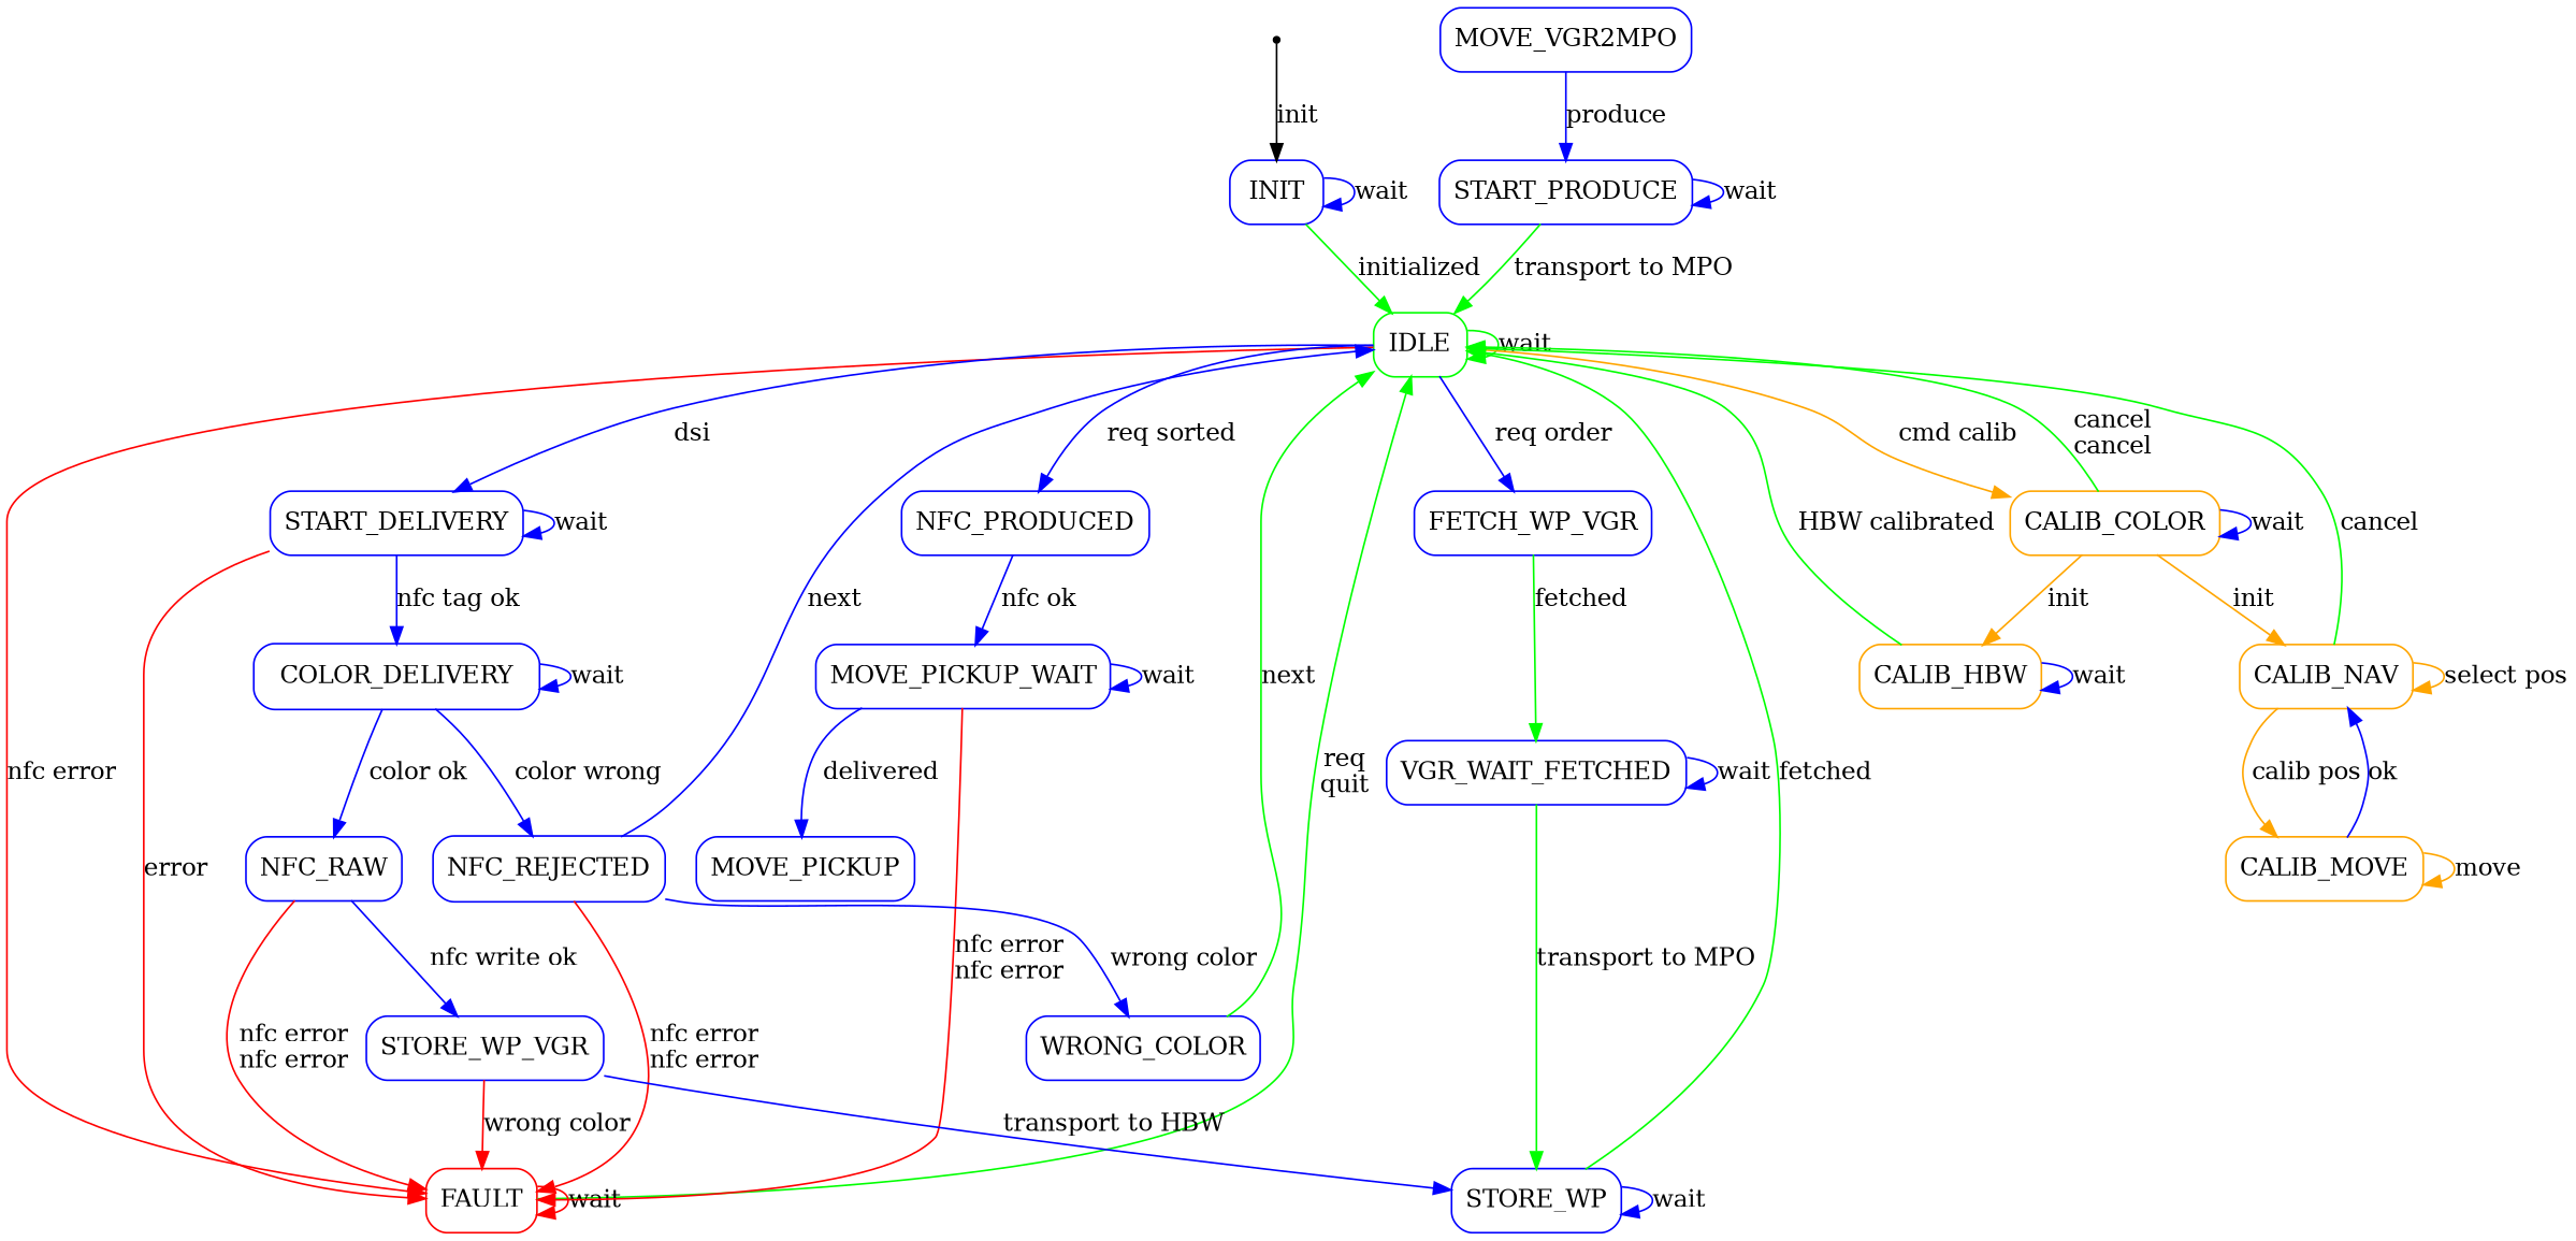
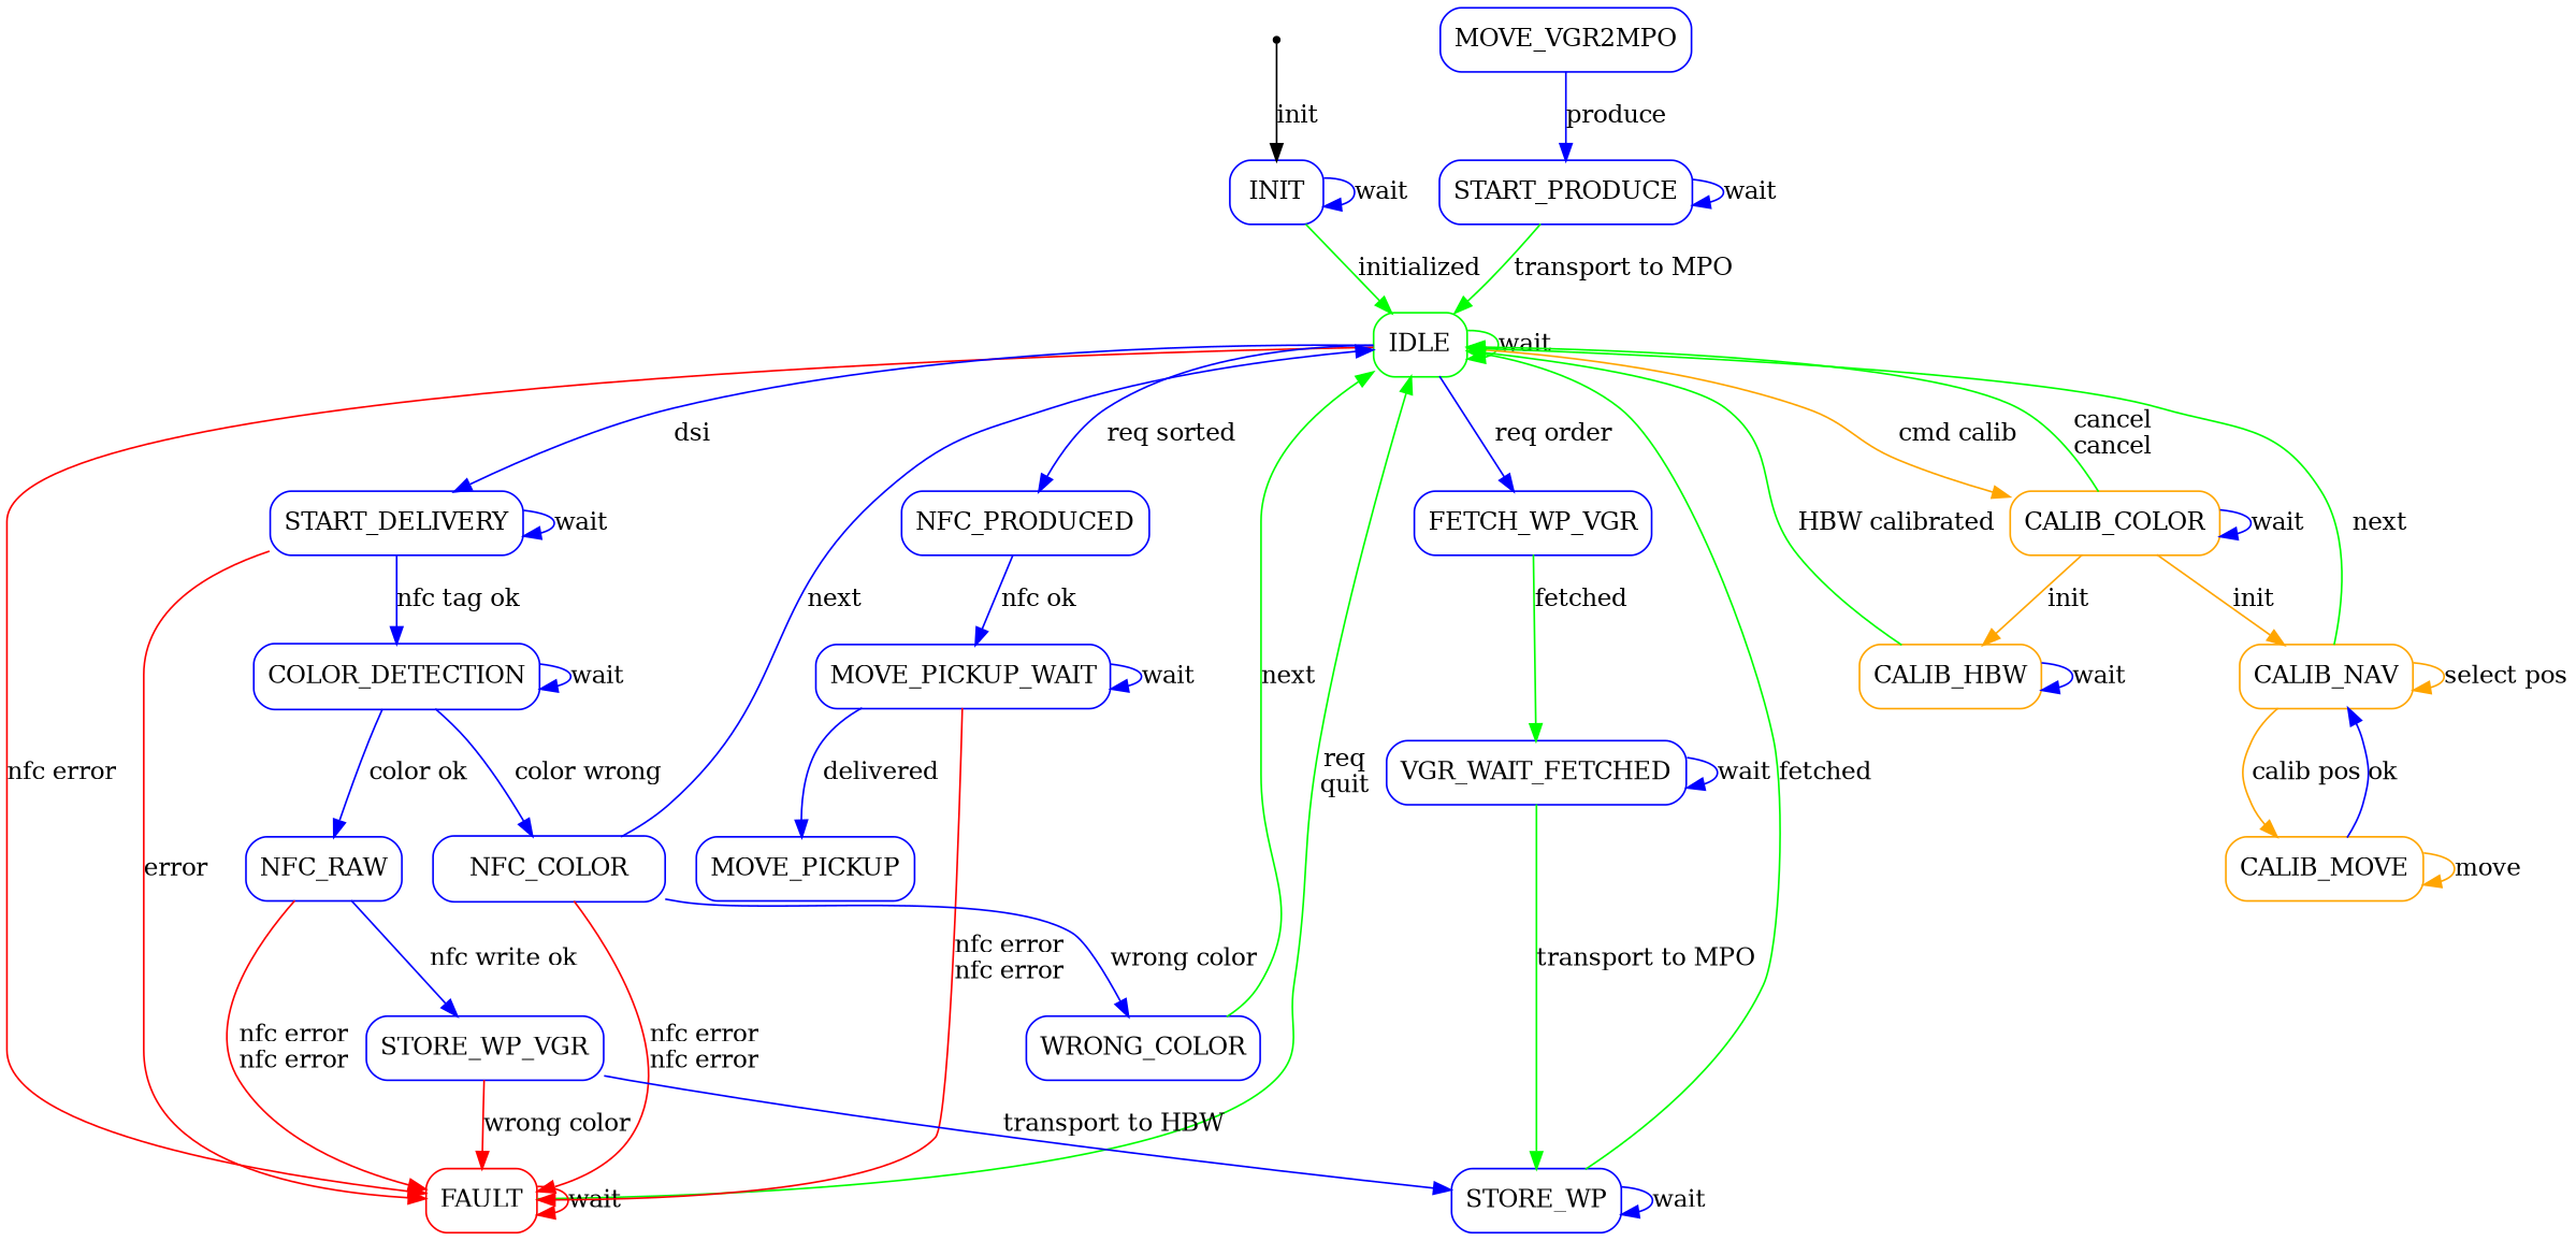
  digraph {
    node [color=blue shape=Mrecord]
    edge [color=blue]
    n1 [color=green label=IDLE]
    n2 [color=red label=FAULT]
    n3 [label=NFC_PRODUCED]
    n4 [label=FETCH_WP_VGR]
    n5 [label=START_DELIVERY]
    n6 [color=orange label=CALIB_COLOR]
    n7 [label=MOVE_PICKUP_WAIT]
    n8 [label=VGR_WAIT_FETCHED]
-   n9 [label=COLOR_DELIVERY]
+   n9 [label=COLOR_DETECTION]
    n10 [color=orange label=CALIB_HBW]
    n11 [color=orange label=CALIB_NAV]
    n12 [label=INIT]
    n13 [label=MOVE_PICKUP]
    n14 [label=STORE_WP]
    n15 [label=NFC_RAW]
-   n16 [label=NFC_REJECTED]
+   n16 [label=NFC_COLOR]
    n17 [color=orange label=CALIB_MOVE]
    n18 [label=MOVE_VGR2MPO]
    n19 [label=START_PRODUCE]
    n20 [label=STORE_WP_VGR]
    n21 [label=WRONG_COLOR]
    n22 [label=entry0 shape=point color=""]
    n1 -> n1 [color=green label=wait]
    n1 -> n2 [color=red label="nfc error"]
    n1 -> n3 [label="req sorted"]
    n1 -> n4 [label="req order"]
    n1 -> n5 [label=dsi]
    n1 -> n6 [color=orange label="cmd calib"]
    n2 -> n1 [color=green label="req\nquit"]
    n2 -> n2 [color=red label=wait]
    n3 -> n7 [label="nfc ok"]
    n4 -> n8 [color=green label=fetched]
    n5 -> n2 [color=red label=error]
    n5 -> n5 [label=wait]
    n5 -> n9 [label="nfc tag ok"]
    n6 -> n1 [color=green label="cancel\ncancel"]
    n6 -> n6 [label=wait]
    n6 -> n10 [color=orange label=init]
    n6 -> n11 [color=orange label=init]
    n7 -> n2 [color=red label="nfc error\nnfc error"]
    n7 -> n7 [label=wait]
    n7 -> n13 [label=delivered]
    n8 -> n8 [label=wait]
    n8 -> n14 [color=green label="transport to MPO"]
    n9 -> n9 [label=wait]
    n9 -> n15 [label="color ok"]
    n9 -> n16 [label="color wrong"]
    n10 -> n1 [color=green label="HBW calibrated"]
    n10 -> n10 [label=wait]
-   n11 -> n1 [color=green label=cancel]
+   n11 -> n1 [color=green label=next]
    n11 -> n11 [color=orange label="select pos"]
    n11 -> n17 [color=orange label="calib pos"]
    n12 -> n1 [color=green label=initialized]
    n12 -> n12 [label=wait]
    n14 -> n1 [color=green label=fetched]
    n14 -> n14 [label=wait]
    n15 -> n2 [color=red label="nfc error\nnfc error"]
    n15 -> n20 [label="nfc write ok"]
    n16 -> n1 [label=next]
    n16 -> n2 [color=red label="nfc error\nnfc error"]
    n16 -> n21 [label="wrong color"]
    n17 -> n11 [label=ok]
    n17 -> n17 [color=orange label=move]
    n18 -> n19 [label=produce]
    n19 -> n1 [color=green label="transport to MPO"]
    n19 -> n19 [label=wait]
    n20 -> n2 [color=red label="wrong color"]
    n20 -> n14 [label="transport to HBW"]
    n21 -> n1 [color=green label=next]
    n22 -> n12 [color=black label=init]
  }
